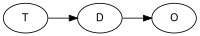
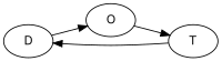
  digraph {
    fontname="IBM Plex Sans"
    rankdir=LR
    node [fontname="IBM Plex Sans"]
    edge [fontname="IBM Plex Sans"]
    D [texlbl="$D_1$"]
    O [texlbl="$O_2$"]
    T [texlbl="$T_3$"]
    D -> O
+   O -> T
    T -> D
  }
